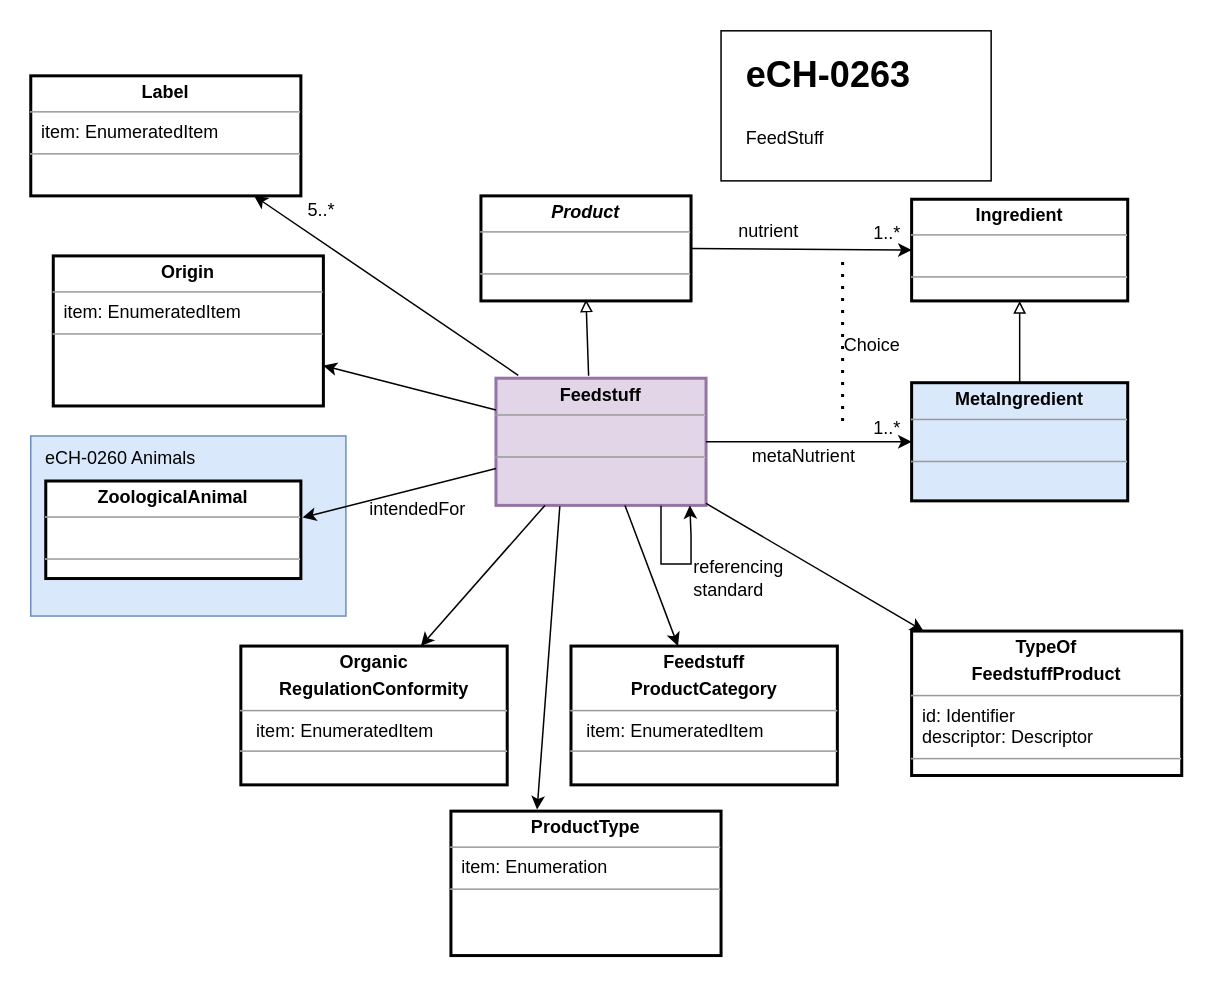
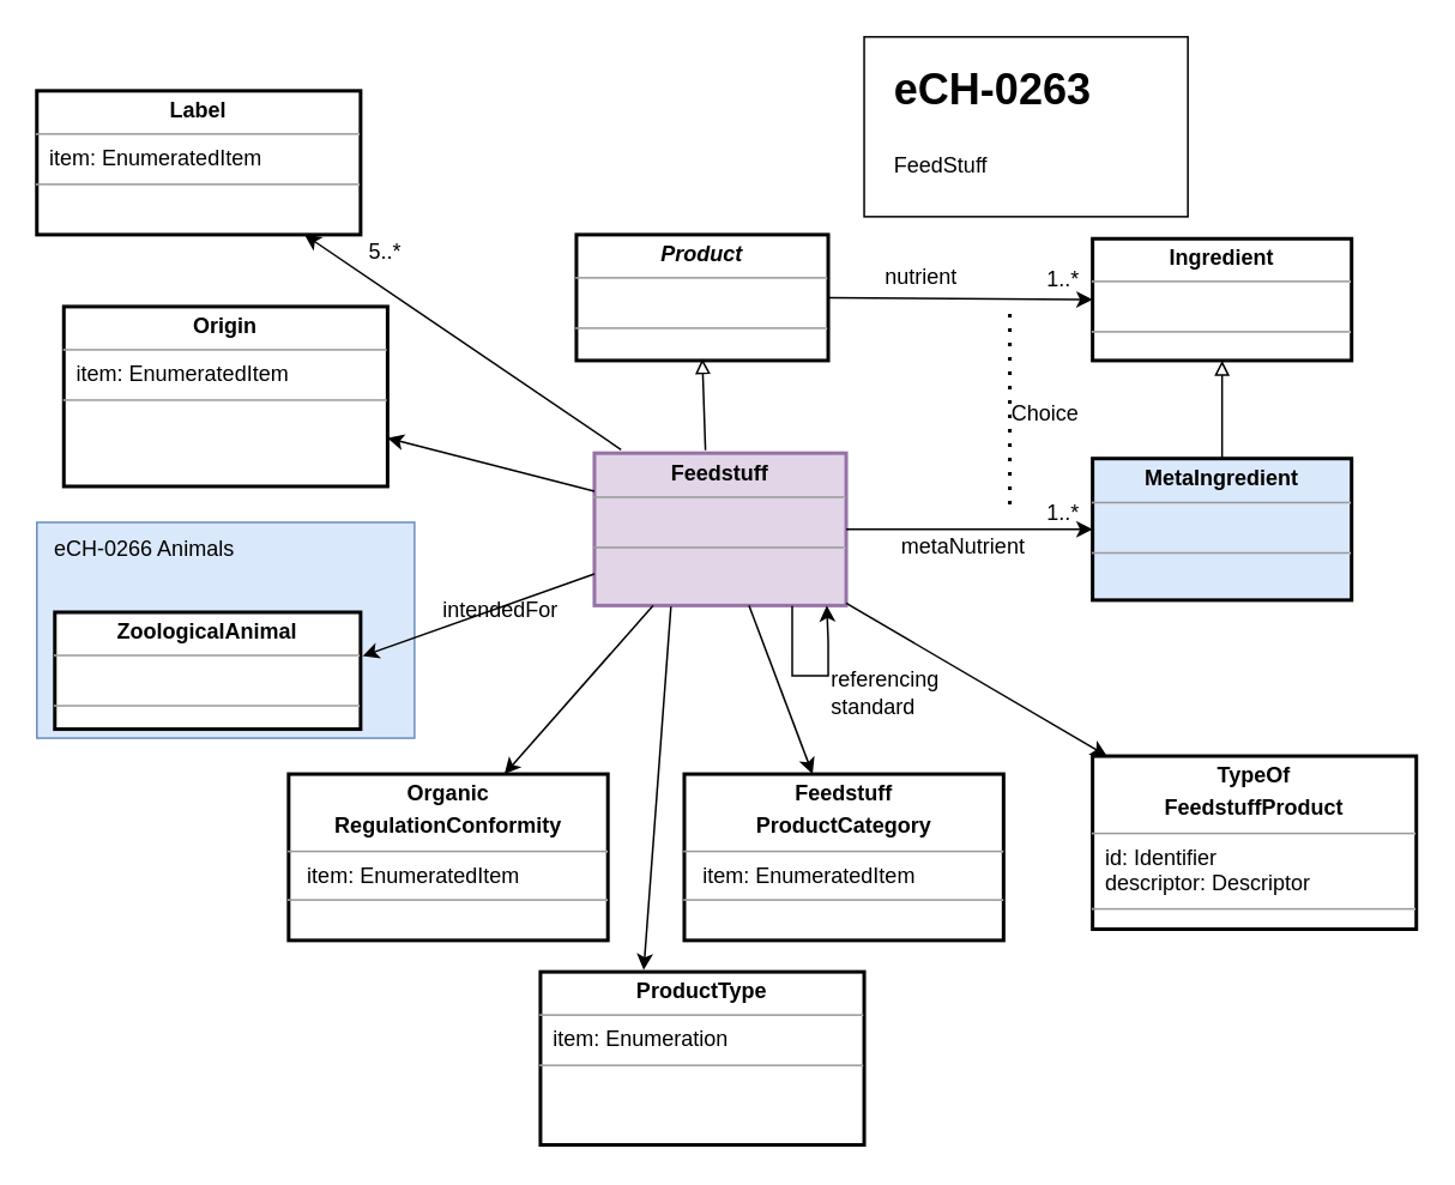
  <mxCell id="0" />
  <mxCell id="1" parent="0" />
  <mxCell id="2" value="&lt;p style=&quot;margin:0px;margin-top:4px;text-align:center;&quot;&gt;&lt;b&gt;Feedstuff&lt;/b&gt;&lt;/p&gt;&lt;hr size=&quot;1&quot;&gt;&lt;p style=&quot;margin:0px;margin-left:4px;&quot;&gt;&amp;nbsp;&lt;br&gt;&lt;/p&gt;&lt;p style=&quot;margin:0px;margin-left:4px;&quot;&gt;&lt;/p&gt;&lt;hr size=&quot;1&quot;&gt;&lt;p style=&quot;margin:0px;margin-left:4px;&quot;&gt;&lt;br&gt;&lt;/p&gt;" style="verticalAlign=top;align=left;overflow=fill;fontSize=12;fontFamily=Helvetica;html=1;sketch=0;strokeWidth=2;fillColor=#e1d5e7;strokeColor=#9673a6;" parent="1" vertex="1"><mxGeometry x="330" y="251.5" width="140" height="84.75" as="geometry" /></mxCell>
  <mxCell id="3" value="&lt;p style=&quot;margin:0px;margin-top:4px;text-align:center;&quot;&gt;&lt;b&gt;Origin&lt;/b&gt;&lt;/p&gt;&lt;hr size=&quot;1&quot;&gt;&lt;p style=&quot;margin:0px;margin-left:4px;&quot;&gt;&amp;nbsp;item: EnumeratedItem&lt;br&gt;&lt;/p&gt;&lt;hr size=&quot;1&quot;&gt;&lt;p style=&quot;margin:0px;margin-left:4px;&quot;&gt;&lt;br&gt;&lt;/p&gt;" style="verticalAlign=top;align=left;overflow=fill;fontSize=12;fontFamily=Helvetica;html=1;sketch=0;strokeWidth=2;" parent="1" vertex="1"><mxGeometry x="35" y="170" width="180" height="100" as="geometry" /></mxCell>
  <mxCell id="4" value="" style="endArrow=classic;html=1;sketch=0;fontFamily=Helvetica;curved=1;exitX=0;exitY=0.25;exitDx=0;exitDy=0;" parent="1" source="2" target="3" edge="1"><mxGeometry width="50" height="50" relative="1" as="geometry"><mxPoint x="985" y="253.25" as="sourcePoint" /><mxPoint x="579.74" y="515.63" as="targetPoint" /></mxGeometry></mxCell>
  <mxCell id="5" value="&lt;p style=&quot;margin:0px;margin-top:4px;text-align:center;&quot;&gt;&lt;b&gt;Label&lt;/b&gt;&lt;/p&gt;&lt;hr size=&quot;1&quot;&gt;&lt;p style=&quot;margin:0px;margin-left:4px;&quot;&gt;&amp;nbsp;item: EnumeratedItem&lt;br&gt;&lt;/p&gt;&lt;hr size=&quot;1&quot;&gt;&lt;p style=&quot;margin:0px;margin-left:4px;&quot;&gt;&lt;br&gt;&lt;/p&gt;" style="verticalAlign=top;align=left;overflow=fill;fontSize=12;fontFamily=Helvetica;html=1;sketch=0;strokeWidth=2;" parent="1" vertex="1"><mxGeometry x="20" y="50" width="180" height="80" as="geometry" /></mxCell>
  <mxCell id="6" value="" style="endArrow=classic;html=1;sketch=0;fontFamily=Helvetica;curved=1;exitX=0.106;exitY=-0.023;exitDx=0;exitDy=0;exitPerimeter=0;" parent="1" source="2" target="5" edge="1"><mxGeometry width="50" height="50" relative="1" as="geometry"><mxPoint x="1003.75" y="211.812" as="sourcePoint" /><mxPoint x="573.4" y="214.449" as="targetPoint" /></mxGeometry></mxCell>
  <mxCell id="7" value="5..*" style="text;html=1;strokeColor=none;fillColor=none;align=center;verticalAlign=middle;whiteSpace=wrap;rounded=0;fontFamily=Helvetica;" parent="1" vertex="1"><mxGeometry x="184" y="125" width="60" height="30" as="geometry" /></mxCell>
  <mxCell id="8" value="&lt;p style=&quot;margin:0px;margin-top:4px;text-align:center;&quot;&gt;&lt;b&gt;TypeOf&lt;/b&gt;&lt;/p&gt;&lt;p style=&quot;margin:0px;margin-top:4px;text-align:center;&quot;&gt;&lt;b style=&quot;background-color: initial;&quot;&gt;FeedstuffProduct&lt;/b&gt;&lt;br&gt;&lt;/p&gt;&lt;hr size=&quot;1&quot;&gt;&lt;p style=&quot;margin:0px;margin-left:4px;&quot;&gt;&amp;nbsp;id: Identifier&lt;br&gt;&lt;/p&gt;&lt;p style=&quot;margin:0px;margin-left:4px;&quot;&gt;&amp;nbsp;descriptor: Descriptor&lt;/p&gt;&lt;hr size=&quot;1&quot;&gt;&lt;p style=&quot;margin:0px;margin-left:4px;&quot;&gt;&lt;br&gt;&lt;/p&gt;" style="verticalAlign=top;align=left;overflow=fill;fontSize=12;fontFamily=Helvetica;html=1;sketch=0;strokeWidth=2;" parent="1" vertex="1"><mxGeometry x="607" y="420" width="180" height="96.25" as="geometry" /></mxCell>
  <mxCell id="9" value="&lt;p style=&quot;margin:0px;margin-top:4px;text-align:center;&quot;&gt;&lt;b style=&quot;background-color: initial;&quot;&gt;Feedstuff&lt;/b&gt;&lt;/p&gt;&lt;p style=&quot;margin:0px;margin-top:4px;text-align:center;&quot;&gt;&lt;b style=&quot;background-color: initial;&quot;&gt;ProductCategory&lt;/b&gt;&lt;br&gt;&lt;/p&gt;&lt;hr size=&quot;1&quot;&gt;&lt;p style=&quot;margin:0px;margin-left:4px;&quot;&gt;&amp;nbsp; item: EnumeratedItem&lt;br&gt;&lt;/p&gt;&lt;hr size=&quot;1&quot;&gt;&lt;p style=&quot;margin:0px;margin-left:4px;&quot;&gt;&lt;br&gt;&lt;/p&gt;" style="verticalAlign=top;align=left;overflow=fill;fontSize=12;fontFamily=Helvetica;html=1;sketch=0;strokeWidth=2;" parent="1" vertex="1"><mxGeometry x="380" y="430" width="177.5" height="92.5" as="geometry" /></mxCell>
  <mxCell id="10" value="" style="endArrow=classic;html=1;sketch=0;fontFamily=Helvetica;curved=1;" parent="1" source="2" target="8" edge="1"><mxGeometry width="50" height="50" relative="1" as="geometry"><mxPoint x="897.54" y="164.625" as="sourcePoint" /><mxPoint x="791.897" y="68" as="targetPoint" /></mxGeometry></mxCell>
  <mxCell id="11" value="" style="endArrow=classic;html=1;sketch=0;fontFamily=Helvetica;curved=1;" parent="1" source="2" target="9" edge="1"><mxGeometry width="50" height="50" relative="1" as="geometry"><mxPoint x="467.5" y="244.01" as="sourcePoint" /><mxPoint x="539.302" y="194" as="targetPoint" /></mxGeometry></mxCell>
  <mxCell id="12" value="intendedFor" style="text;html=1;strokeColor=none;fillColor=none;align=center;verticalAlign=middle;whiteSpace=wrap;rounded=0;fontFamily=Helvetica;" parent="1" vertex="1"><mxGeometry x="248" y="323.5" width="60" height="30" as="geometry" /></mxCell>
  <mxCell id="13" value="" style="rounded=0;whiteSpace=wrap;html=1;fillColor=#dae8fc;strokeColor=#6c8ebf;fontFamily=Helvetica;" parent="1" vertex="1"><mxGeometry x="20" y="290" width="210" height="120" as="geometry" /></mxCell>
- <mxCell id="14" value="eCH-0260 Animals" style="text;html=1;strokeColor=none;fillColor=none;align=left;verticalAlign=middle;whiteSpace=wrap;rounded=0;strokeWidth=2;fontFamily=Helvetica;" parent="1" vertex="1"><mxGeometry x="28" y="290" width="140" height="30" as="geometry" /></mxCell>
- <mxCell id="15" value="&lt;p style=&quot;margin:0px;margin-top:4px;text-align:center;&quot;&gt;&lt;b&gt;ZoologicalAnimal&lt;/b&gt;&lt;/p&gt;&lt;hr size=&quot;1&quot;&gt;&lt;p style=&quot;margin:0px;margin-left:4px;&quot;&gt;&amp;nbsp;&amp;nbsp;&lt;br&gt;&lt;/p&gt;&lt;hr size=&quot;1&quot;&gt;&lt;p style=&quot;margin:0px;margin-left:4px;&quot;&gt;&lt;br&gt;&lt;/p&gt;" style="verticalAlign=top;align=left;overflow=fill;fontSize=12;fontFamily=Helvetica;html=1;sketch=0;strokeWidth=2;" parent="1" vertex="1"><mxGeometry x="30" y="320" width="170" height="65" as="geometry" /></mxCell>
+ <mxCell id="14" value="eCH-0266 Animals" style="text;html=1;strokeColor=none;fillColor=none;align=left;verticalAlign=middle;whiteSpace=wrap;rounded=0;strokeWidth=2;fontFamily=Helvetica;" parent="1" vertex="1"><mxGeometry x="28" y="290" width="140" height="30" as="geometry" /></mxCell>
+ <mxCell id="15" value="&lt;p style=&quot;margin:0px;margin-top:4px;text-align:center;&quot;&gt;&lt;b&gt;ZoologicalAnimal&lt;/b&gt;&lt;/p&gt;&lt;hr size=&quot;1&quot;&gt;&lt;p style=&quot;margin:0px;margin-left:4px;&quot;&gt;&amp;nbsp;&amp;nbsp;&lt;br&gt;&lt;/p&gt;&lt;hr size=&quot;1&quot;&gt;&lt;p style=&quot;margin:0px;margin-left:4px;&quot;&gt;&lt;br&gt;&lt;/p&gt;" style="verticalAlign=top;align=left;overflow=fill;fontSize=12;fontFamily=Helvetica;html=1;sketch=0;strokeWidth=2;" parent="1" vertex="1"><mxGeometry x="30" y="340" width="170" height="65" as="geometry" /></mxCell>
  <mxCell id="16" value="" style="endArrow=classic;html=1;sketch=0;fontFamily=Helvetica;curved=1;entryX=1.007;entryY=0.375;entryDx=0;entryDy=0;entryPerimeter=0;" parent="1" source="2" target="15" edge="1"><mxGeometry width="50" height="50" relative="1" as="geometry"><mxPoint x="338" y="264" as="sourcePoint" /><mxPoint x="250" y="348" as="targetPoint" /></mxGeometry></mxCell>
  <mxCell id="17" value="&lt;p style=&quot;margin:0px;margin-top:4px;text-align:center;&quot;&gt;&lt;b&gt;&lt;i&gt;Product&lt;/i&gt;&lt;/b&gt;&lt;/p&gt;&lt;hr size=&quot;1&quot;&gt;&lt;p style=&quot;margin:0px;margin-left:4px;&quot;&gt;&lt;br&gt;&lt;/p&gt;&lt;hr size=&quot;1&quot;&gt;&lt;p style=&quot;margin:0px;margin-left:4px;&quot;&gt;&lt;br&gt;&lt;/p&gt;" style="verticalAlign=top;align=left;overflow=fill;fontSize=12;fontFamily=Helvetica;html=1;sketch=0;strokeWidth=2;" parent="1" vertex="1"><mxGeometry x="320" y="130" width="140" height="70" as="geometry" /></mxCell>
  <mxCell id="18" value="" style="endArrow=block;html=1;sketch=0;fontFamily=Helvetica;curved=1;endFill=0;exitX=0.441;exitY=-0.02;exitDx=0;exitDy=0;exitPerimeter=0;" parent="1" source="2" edge="1"><mxGeometry width="50" height="50" relative="1" as="geometry"><mxPoint x="490" y="312" as="sourcePoint" /><mxPoint x="390" y="199" as="targetPoint" /></mxGeometry></mxCell>
  <mxCell id="19" value="" style="rounded=0;whiteSpace=wrap;html=1;fontFamily=Helvetica;" parent="1" vertex="1"><mxGeometry x="480" y="20" width="180" height="100" as="geometry" /></mxCell>
  <mxCell id="20" value="&lt;h1&gt;&lt;span style=&quot;background-color: initial;&quot;&gt;eCH-0263&lt;/span&gt;&lt;/h1&gt;&lt;div&gt;&lt;br&gt;&lt;/div&gt;" style="text;html=1;strokeColor=none;fillColor=none;spacing=5;spacingTop=-20;whiteSpace=wrap;overflow=hidden;rounded=0;strokeWidth=2;fontFamily=Helvetica;" parent="1" vertex="1"><mxGeometry x="491.5" y="30" width="163.35" height="80" as="geometry" /></mxCell>
  <mxCell id="21" value="FeedStuff" style="text;html=1;strokeColor=none;fillColor=none;align=left;verticalAlign=middle;whiteSpace=wrap;rounded=0;strokeWidth=2;fontFamily=Helvetica;" parent="1" vertex="1"><mxGeometry x="494.85" y="76.5" width="160" height="30" as="geometry" /></mxCell>
  <mxCell id="22" value="&lt;p style=&quot;margin:0px;margin-top:4px;text-align:center;&quot;&gt;&lt;b&gt;Ingredient&lt;/b&gt;&lt;/p&gt;&lt;hr size=&quot;1&quot;&gt;&lt;p style=&quot;margin:0px;margin-left:4px;&quot;&gt;&amp;nbsp;&lt;/p&gt;&lt;hr size=&quot;1&quot;&gt;&lt;p style=&quot;margin:0px;margin-left:4px;&quot;&gt;&lt;br&gt;&lt;/p&gt;" style="verticalAlign=top;align=left;overflow=fill;fontSize=12;fontFamily=Helvetica;html=1;sketch=0;strokeWidth=2;" parent="1" vertex="1"><mxGeometry x="607" y="132.25" width="144" height="67.75" as="geometry" /></mxCell>
  <mxCell id="23" value="&lt;p style=&quot;margin:0px;margin-top:4px;text-align:center;&quot;&gt;&lt;b&gt;MetaIngredient&lt;/b&gt;&lt;/p&gt;&lt;hr size=&quot;1&quot;&gt;&lt;p style=&quot;margin:0px;margin-left:4px;&quot;&gt;&amp;nbsp;&amp;nbsp;&lt;/p&gt;&lt;hr size=&quot;1&quot;&gt;&lt;p style=&quot;margin:0px;margin-left:4px;&quot;&gt;&lt;br&gt;&lt;/p&gt;" style="verticalAlign=top;align=left;overflow=fill;fontSize=12;fontFamily=Helvetica;html=1;sketch=0;strokeWidth=2;fillColor=#dae8fc;" parent="1" vertex="1"><mxGeometry x="607" y="254.5" width="144" height="78.75" as="geometry" /></mxCell>
  <mxCell id="24" value="" style="endArrow=block;html=1;sketch=0;fontFamily=Helvetica;curved=1;endFill=0;exitX=0.5;exitY=0;exitDx=0;exitDy=0;entryX=0.5;entryY=1;entryDx=0;entryDy=0;" parent="1" source="23" target="22" edge="1"><mxGeometry width="50" height="50" relative="1" as="geometry"><mxPoint x="467.428" y="277" as="sourcePoint" /><mxPoint x="465.507" y="200.75" as="targetPoint" /></mxGeometry></mxCell>
  <mxCell id="25" value="" style="endArrow=classic;html=1;sketch=0;fontFamily=Helvetica;curved=1;entryX=0;entryY=0.5;entryDx=0;entryDy=0;exitX=1;exitY=0.5;exitDx=0;exitDy=0;" parent="1" source="17" target="22" edge="1"><mxGeometry width="50" height="50" relative="1" as="geometry"><mxPoint x="470" y="152.25" as="sourcePoint" /><mxPoint x="276.757" y="206.5" as="targetPoint" /></mxGeometry></mxCell>
  <mxCell id="26" value="" style="endArrow=classic;html=1;sketch=0;fontFamily=Helvetica;curved=1;entryX=0;entryY=0.5;entryDx=0;entryDy=0;exitX=1;exitY=0.5;exitDx=0;exitDy=0;" parent="1" source="2" target="23" edge="1"><mxGeometry width="50" height="50" relative="1" as="geometry"><mxPoint x="471.65" y="311" as="sourcePoint" /><mxPoint x="556" y="162.25" as="targetPoint" /></mxGeometry></mxCell>
  <mxCell id="27" value="Choice" style="text;html=1;strokeColor=none;fillColor=none;align=center;verticalAlign=middle;whiteSpace=wrap;rounded=0;" parent="1" vertex="1"><mxGeometry x="551" y="215" width="60" height="30" as="geometry" /></mxCell>
  <mxCell id="28" value="" style="endArrow=none;dashed=1;html=1;dashPattern=1 3;strokeWidth=2;rounded=0;" parent="1" edge="1"><mxGeometry width="50" height="50" relative="1" as="geometry"><mxPoint x="561" y="280" as="sourcePoint" /><mxPoint x="561" y="170" as="targetPoint" /></mxGeometry></mxCell>
  <mxCell id="29" value="1..*" style="text;html=1;strokeColor=none;fillColor=none;align=center;verticalAlign=middle;whiteSpace=wrap;rounded=0;fontFamily=Helvetica;" parent="1" vertex="1"><mxGeometry x="561" y="140" width="60" height="30" as="geometry" /></mxCell>
  <mxCell id="30" value="1..*" style="text;html=1;strokeColor=none;fillColor=none;align=center;verticalAlign=middle;whiteSpace=wrap;rounded=0;fontFamily=Helvetica;" parent="1" vertex="1"><mxGeometry x="561" y="270" width="60" height="30" as="geometry" /></mxCell>
  <mxCell id="31" value="&lt;p style=&quot;margin:0px;margin-top:4px;text-align:center;&quot;&gt;&lt;b style=&quot;background-color: initial;&quot;&gt;Organic&lt;/b&gt;&lt;/p&gt;&lt;p style=&quot;margin:0px;margin-top:4px;text-align:center;&quot;&gt;&lt;b&gt;RegulationConformity&lt;/b&gt;&lt;/p&gt;&lt;hr size=&quot;1&quot;&gt;&lt;p style=&quot;margin:0px;margin-left:4px;&quot;&gt;&amp;nbsp; item: EnumeratedItem&lt;br&gt;&lt;/p&gt;&lt;hr size=&quot;1&quot;&gt;&lt;p style=&quot;margin:0px;margin-left:4px;&quot;&gt;&lt;br&gt;&lt;/p&gt;" style="verticalAlign=top;align=left;overflow=fill;fontSize=12;fontFamily=Helvetica;html=1;sketch=0;strokeWidth=2;" parent="1" vertex="1"><mxGeometry x="160" y="430" width="177.5" height="92.5" as="geometry" /></mxCell>
  <mxCell id="32" value="" style="endArrow=classic;html=1;sketch=0;fontFamily=Helvetica;curved=1;entryX=0.676;entryY=0;entryDx=0;entryDy=0;entryPerimeter=0;" parent="1" source="2" target="31" edge="1"><mxGeometry width="50" height="50" relative="1" as="geometry"><mxPoint x="350" y="360" as="sourcePoint" /><mxPoint x="451.796" y="391.25" as="targetPoint" /></mxGeometry></mxCell>
  <mxCell id="33" value="metaNutrient" style="text;whiteSpace=wrap;html=1;fontFamily=Helvetica;" parent="1" vertex="1"><mxGeometry x="498.5" y="290" width="100" height="40" as="geometry" /></mxCell>
  <mxCell id="34" value="nutrient" style="text;whiteSpace=wrap;html=1;fontFamily=Helvetica;" parent="1" vertex="1"><mxGeometry x="490" y="140" width="100" height="40" as="geometry" /></mxCell>
  <mxCell id="35" style="edgeStyle=orthogonalEdgeStyle;rounded=0;orthogonalLoop=1;jettySize=auto;html=1;entryX=0.839;entryY=0.997;entryDx=0;entryDy=0;entryPerimeter=0;" parent="1" edge="1"><mxGeometry relative="1" as="geometry"><mxPoint x="439.98" y="336.51" as="sourcePoint" /><mxPoint x="459.203" y="336.255" as="targetPoint" /><Array as="points"><mxPoint x="439.98" y="375.26" /><mxPoint x="459.98" y="375.26" /><mxPoint x="459.98" y="356.26" /><mxPoint x="458.98" y="356.26" /></Array></mxGeometry></mxCell>
  <mxCell id="36" value="referencing&lt;br&gt;standard" style="text;html=1;strokeColor=none;fillColor=none;align=left;verticalAlign=middle;whiteSpace=wrap;rounded=0;" parent="1" vertex="1"><mxGeometry x="460" y="370" width="60" height="30" as="geometry" /></mxCell>
  <mxCell id="37" value="&lt;p style=&quot;margin:0px;margin-top:4px;text-align:center;&quot;&gt;&lt;b&gt;ProductType&lt;/b&gt;&lt;/p&gt;&lt;hr size=&quot;1&quot;&gt;&lt;p style=&quot;margin:0px;margin-left:4px;&quot;&gt;&amp;nbsp;item: Enumeration&lt;br&gt;&lt;/p&gt;&lt;hr size=&quot;1&quot;&gt;&lt;p style=&quot;margin:0px;margin-left:4px;&quot;&gt;&lt;br&gt;&lt;/p&gt;" style="verticalAlign=top;align=left;overflow=fill;fontSize=12;fontFamily=Helvetica;html=1;sketch=0;strokeWidth=2;" vertex="1" parent="1"><mxGeometry x="300" y="540" width="180" height="96.25" as="geometry" /></mxCell>
  <mxCell id="38" value="" style="endArrow=classic;html=1;sketch=0;fontFamily=Helvetica;curved=1;entryX=0.319;entryY=-0.011;entryDx=0;entryDy=0;entryPerimeter=0;exitX=0.304;exitY=1.007;exitDx=0;exitDy=0;exitPerimeter=0;" edge="1" parent="1" source="2" target="37"><mxGeometry width="50" height="50" relative="1" as="geometry"><mxPoint x="372.642" y="346.25" as="sourcePoint" /><mxPoint x="289.99" y="440" as="targetPoint" /></mxGeometry></mxCell>
